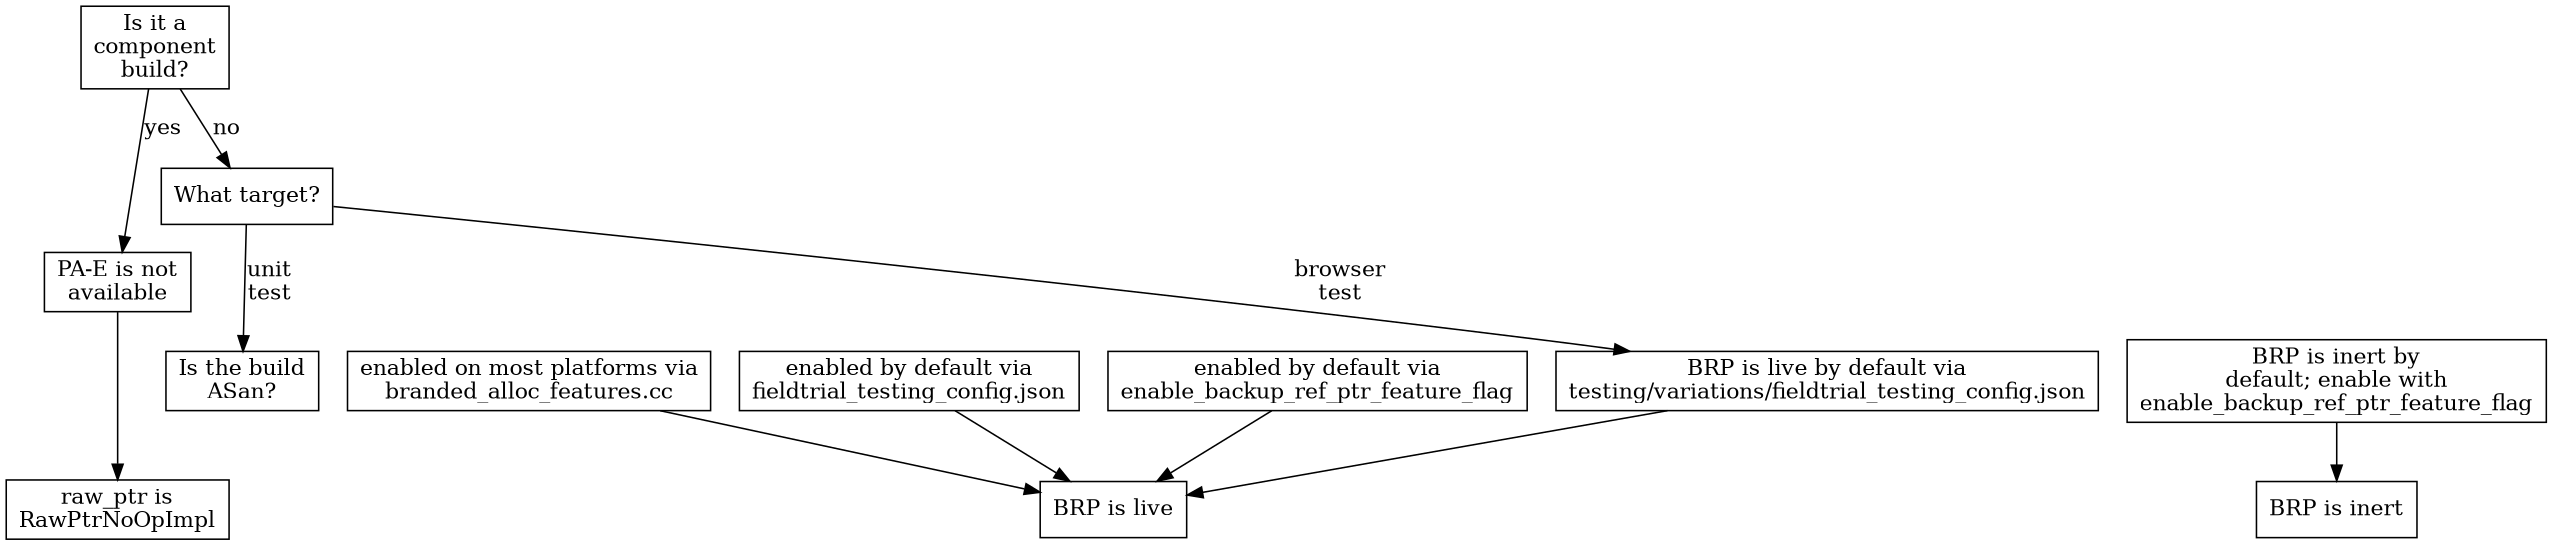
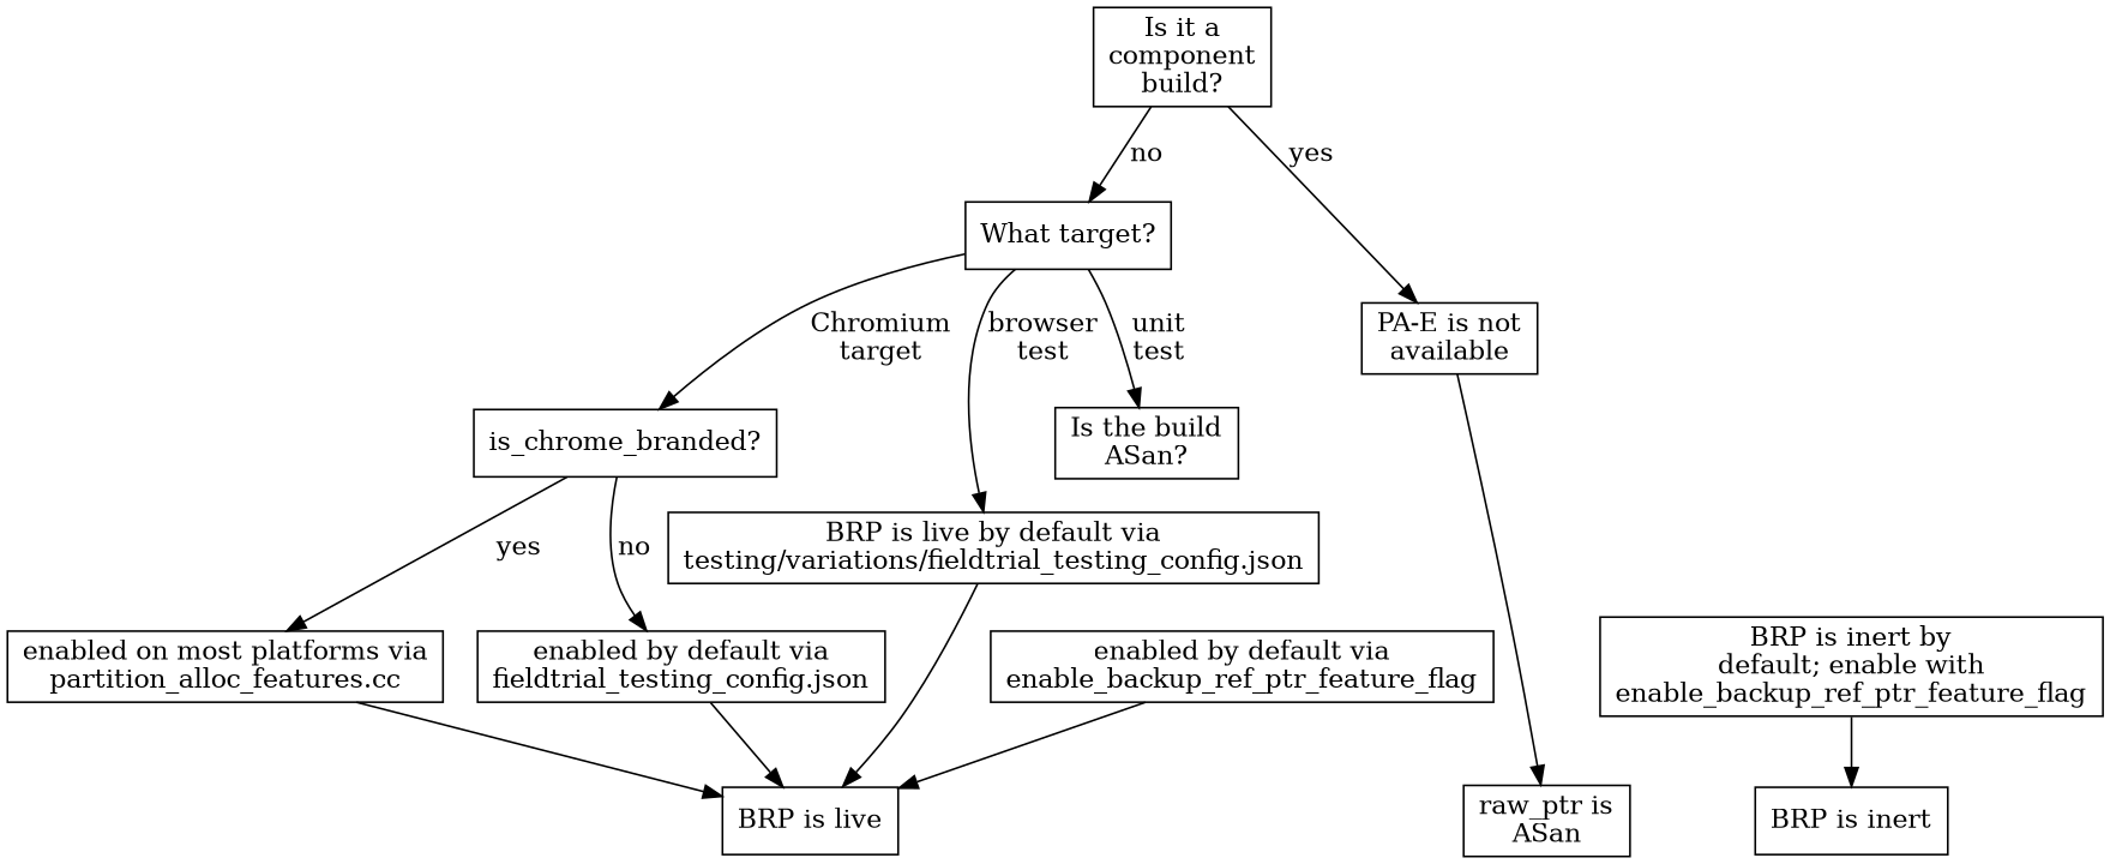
  digraph {
    bgcolor=white
    node [shape=box]
-   n1 [label="raw_ptr is\nRawPtrNoOpImpl"]
+   n1 [label="raw_ptr is\nASan"]
    n2 [label="BRP is live"]
    n3 [label="BRP is inert"]
    n4 [label="Is it a\ncomponent\nbuild?"]
    n5 [label="What target?"]
    n6 [label="PA-E is not\navailable"]
    n7 [label="Is the build\nASan?"]
    n8 [label="BRP is live by default via\ntesting/variations/fieldtrial_testing_config.json"]
-   n10 [label="enabled on most platforms via\nbranded_alloc_features.cc"]
+   n9 [label="is_chrome_branded?"]
+   n10 [label="enabled on most platforms via\npartition_alloc_features.cc"]
    n11 [label="enabled by default via\nfieldtrial_testing_config.json"]
    n12 [label="enabled by default via\nenable_backup_ref_ptr_feature_flag"]
    n13 [label="BRP is inert by\ndefault; enable with\nenable_backup_ref_ptr_feature_flag"]
    subgraph sub_1 {
      rank=same
      n1
      n2
      n3
    }
    n4 -> n5 [label=no]
    n4 -> n6 [label=yes]
    n5 -> n7 [label="unit\ntest"]
    n5 -> n8 [label="browser\ntest"]
+   n5 -> n9 [label="Chromium\ntarget"]
    n6 -> n1
    n8 -> n2
+   n9 -> n10 [label=yes]
+   n9 -> n11 [label=no]
    n10 -> n2
    n11 -> n2
    n12 -> n2
    n13 -> n3
  }
